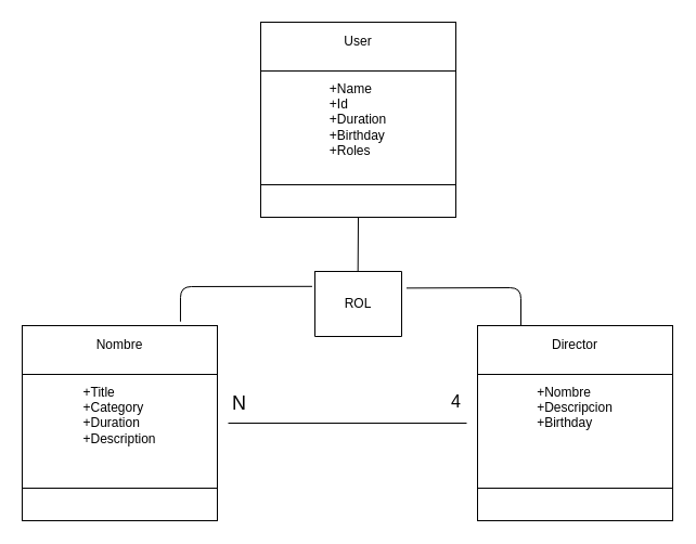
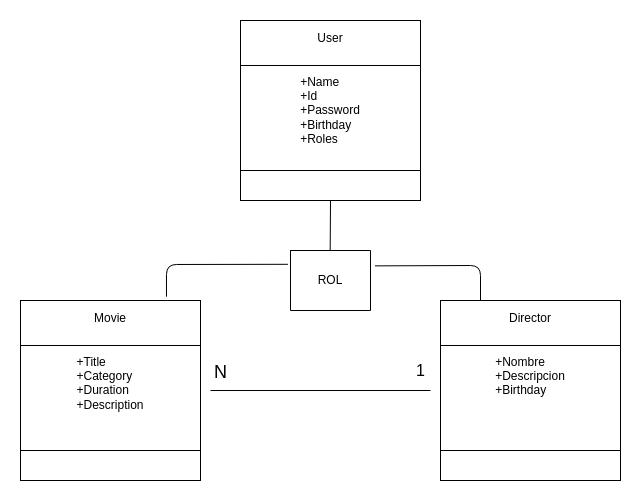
  <mxCell id="0" />
  <mxCell id="1" parent="0" />
  <mxCell id="2" value="" style="endArrow=none;html=1;" parent="1" edge="1"><mxGeometry width="50" height="50" relative="1" as="geometry"><mxPoint x="250" y="90" as="sourcePoint" /><mxPoint x="250" y="90" as="targetPoint" /></mxGeometry></mxCell>
- <mxCell id="3" value="&lt;div style=&quot;&quot;&gt;&lt;span style=&quot;background-color: initial;&quot;&gt;User&lt;/span&gt;&lt;/div&gt;&lt;div style=&quot;&quot;&gt;&lt;br&gt;&lt;/div&gt;&lt;div style=&quot;&quot;&gt;&lt;br&gt;&lt;/div&gt;&lt;div style=&quot;text-align: justify;&quot;&gt;&lt;span style=&quot;background-color: initial;&quot;&gt;+Name&lt;/span&gt;&lt;/div&gt;&lt;div style=&quot;text-align: justify;&quot;&gt;&lt;span style=&quot;background-color: initial;&quot;&gt;+Id&lt;/span&gt;&lt;/div&gt;&lt;div style=&quot;text-align: justify;&quot;&gt;&lt;span style=&quot;background-color: initial;&quot;&gt;+Duration&lt;/span&gt;&lt;/div&gt;&lt;div style=&quot;text-align: justify;&quot;&gt;&lt;span style=&quot;background-color: initial;&quot;&gt;+Birthday&lt;/span&gt;&lt;/div&gt;&lt;div style=&quot;text-align: justify;&quot;&gt;&lt;span style=&quot;background-color: initial;&quot;&gt;+Roles&lt;/span&gt;&lt;/div&gt;&lt;div style=&quot;text-align: justify;&quot;&gt;&lt;br&gt;&lt;/div&gt;&lt;div style=&quot;text-align: justify;&quot;&gt;&lt;br&gt;&lt;/div&gt;&lt;div style=&quot;&quot;&gt;&lt;br&gt;&lt;/div&gt;" style="whiteSpace=wrap;html=1;aspect=fixed;" parent="1" vertex="1"><mxGeometry x="240" y="20" width="180" height="180" as="geometry" /></mxCell>
+ <mxCell id="3" value="&lt;div style=&quot;&quot;&gt;&lt;span style=&quot;background-color: initial;&quot;&gt;User&lt;/span&gt;&lt;/div&gt;&lt;div style=&quot;&quot;&gt;&lt;br&gt;&lt;/div&gt;&lt;div style=&quot;&quot;&gt;&lt;br&gt;&lt;/div&gt;&lt;div style=&quot;text-align: justify;&quot;&gt;&lt;span style=&quot;background-color: initial;&quot;&gt;+Name&lt;/span&gt;&lt;/div&gt;&lt;div style=&quot;text-align: justify;&quot;&gt;&lt;span style=&quot;background-color: initial;&quot;&gt;+Id&lt;/span&gt;&lt;/div&gt;&lt;div style=&quot;text-align: justify;&quot;&gt;&lt;span style=&quot;background-color: initial;&quot;&gt;+Password&lt;/span&gt;&lt;/div&gt;&lt;div style=&quot;text-align: justify;&quot;&gt;&lt;span style=&quot;background-color: initial;&quot;&gt;+Birthday&lt;/span&gt;&lt;/div&gt;&lt;div style=&quot;text-align: justify;&quot;&gt;&lt;span style=&quot;background-color: initial;&quot;&gt;+Roles&lt;/span&gt;&lt;/div&gt;&lt;div style=&quot;text-align: justify;&quot;&gt;&lt;br&gt;&lt;/div&gt;&lt;div style=&quot;text-align: justify;&quot;&gt;&lt;br&gt;&lt;/div&gt;&lt;div style=&quot;&quot;&gt;&lt;br&gt;&lt;/div&gt;" style="whiteSpace=wrap;html=1;aspect=fixed;" parent="1" vertex="1"><mxGeometry x="240" y="20" width="180" height="180" as="geometry" /></mxCell>
  <mxCell id="4" value="" style="endArrow=none;html=1;entryX=1;entryY=0.25;entryDx=0;entryDy=0;exitX=0;exitY=0.25;exitDx=0;exitDy=0;" parent="1" source="3" target="3" edge="1"><mxGeometry width="50" height="50" relative="1" as="geometry"><mxPoint x="240" y="60" as="sourcePoint" /><mxPoint x="310" y="60" as="targetPoint" /></mxGeometry></mxCell>
  <mxCell id="5" value="" style="endArrow=none;html=1;entryX=1;entryY=0.25;entryDx=0;entryDy=0;exitX=0;exitY=0.25;exitDx=0;exitDy=0;" parent="1" edge="1"><mxGeometry width="50" height="50" relative="1" as="geometry"><mxPoint x="240" y="170" as="sourcePoint" /><mxPoint x="420" y="170" as="targetPoint" /></mxGeometry></mxCell>
- <mxCell id="6" value="&lt;div style=&quot;&quot;&gt;Nombre&lt;/div&gt;&lt;div style=&quot;&quot;&gt;&lt;br&gt;&lt;/div&gt;&lt;div style=&quot;text-align: justify;&quot;&gt;&lt;span style=&quot;background-color: initial;&quot;&gt;&lt;br&gt;&lt;/span&gt;&lt;/div&gt;&lt;div style=&quot;text-align: justify;&quot;&gt;&lt;span style=&quot;background-color: initial;&quot;&gt;+Title&lt;/span&gt;&lt;/div&gt;&lt;div style=&quot;text-align: justify;&quot;&gt;&lt;span style=&quot;background-color: initial;&quot;&gt;+Category&lt;/span&gt;&lt;/div&gt;&lt;div style=&quot;text-align: justify;&quot;&gt;&lt;span style=&quot;background-color: initial;&quot;&gt;+Duration&lt;/span&gt;&lt;/div&gt;&lt;div style=&quot;text-align: justify;&quot;&gt;&lt;span style=&quot;background-color: initial;&quot;&gt;+Description&lt;/span&gt;&lt;/div&gt;&lt;div style=&quot;text-align: justify;&quot;&gt;&lt;br&gt;&lt;/div&gt;&lt;div style=&quot;text-align: justify;&quot;&gt;&lt;br&gt;&lt;/div&gt;&lt;div style=&quot;text-align: justify;&quot;&gt;&lt;br&gt;&lt;/div&gt;&lt;div style=&quot;&quot;&gt;&lt;br&gt;&lt;/div&gt;" style="whiteSpace=wrap;html=1;aspect=fixed;" parent="1" vertex="1"><mxGeometry x="20" y="300" width="180" height="180" as="geometry" /></mxCell>
+ <mxCell id="6" value="&lt;div style=&quot;&quot;&gt;Movie&lt;/div&gt;&lt;div style=&quot;&quot;&gt;&lt;br&gt;&lt;/div&gt;&lt;div style=&quot;text-align: justify;&quot;&gt;&lt;span style=&quot;background-color: initial;&quot;&gt;&lt;br&gt;&lt;/span&gt;&lt;/div&gt;&lt;div style=&quot;text-align: justify;&quot;&gt;&lt;span style=&quot;background-color: initial;&quot;&gt;+Title&lt;/span&gt;&lt;/div&gt;&lt;div style=&quot;text-align: justify;&quot;&gt;&lt;span style=&quot;background-color: initial;&quot;&gt;+Category&lt;/span&gt;&lt;/div&gt;&lt;div style=&quot;text-align: justify;&quot;&gt;&lt;span style=&quot;background-color: initial;&quot;&gt;+Duration&lt;/span&gt;&lt;/div&gt;&lt;div style=&quot;text-align: justify;&quot;&gt;&lt;span style=&quot;background-color: initial;&quot;&gt;+Description&lt;/span&gt;&lt;/div&gt;&lt;div style=&quot;text-align: justify;&quot;&gt;&lt;br&gt;&lt;/div&gt;&lt;div style=&quot;text-align: justify;&quot;&gt;&lt;br&gt;&lt;/div&gt;&lt;div style=&quot;text-align: justify;&quot;&gt;&lt;br&gt;&lt;/div&gt;&lt;div style=&quot;&quot;&gt;&lt;br&gt;&lt;/div&gt;" style="whiteSpace=wrap;html=1;aspect=fixed;" parent="1" vertex="1"><mxGeometry x="20" y="300" width="180" height="180" as="geometry" /></mxCell>
  <mxCell id="7" value="" style="endArrow=none;html=1;entryX=1;entryY=0.25;entryDx=0;entryDy=0;exitX=0;exitY=0.25;exitDx=0;exitDy=0;" parent="1" source="6" target="6" edge="1"><mxGeometry width="50" height="50" relative="1" as="geometry"><mxPoint x="20" y="340" as="sourcePoint" /><mxPoint x="90" y="340" as="targetPoint" /></mxGeometry></mxCell>
  <mxCell id="8" value="" style="endArrow=none;html=1;entryX=1;entryY=0.25;entryDx=0;entryDy=0;exitX=0;exitY=0.25;exitDx=0;exitDy=0;" parent="1" edge="1"><mxGeometry width="50" height="50" relative="1" as="geometry"><mxPoint x="20" y="450" as="sourcePoint" /><mxPoint x="200" y="450" as="targetPoint" /></mxGeometry></mxCell>
  <mxCell id="9" value="&lt;div style=&quot;&quot;&gt;Director&lt;/div&gt;&lt;div style=&quot;&quot;&gt;&lt;br&gt;&lt;/div&gt;&lt;div style=&quot;text-align: justify;&quot;&gt;&lt;span style=&quot;background-color: initial;&quot;&gt;&lt;br&gt;&lt;/span&gt;&lt;/div&gt;&lt;div style=&quot;text-align: justify;&quot;&gt;&lt;span style=&quot;background-color: initial;&quot;&gt;+Nombre&lt;/span&gt;&lt;/div&gt;&lt;div style=&quot;text-align: justify;&quot;&gt;&lt;span style=&quot;background-color: initial;&quot;&gt;+Descripcion&lt;/span&gt;&lt;/div&gt;&lt;div style=&quot;text-align: justify;&quot;&gt;&lt;span style=&quot;background-color: initial;&quot;&gt;+Birthday&lt;/span&gt;&lt;/div&gt;&lt;div style=&quot;text-align: justify;&quot;&gt;&lt;br&gt;&lt;/div&gt;&lt;div style=&quot;text-align: justify;&quot;&gt;&lt;br&gt;&lt;/div&gt;&lt;div style=&quot;text-align: justify;&quot;&gt;&lt;br&gt;&lt;/div&gt;&lt;div style=&quot;text-align: justify;&quot;&gt;&lt;br&gt;&lt;/div&gt;&lt;div style=&quot;&quot;&gt;&lt;br&gt;&lt;/div&gt;" style="whiteSpace=wrap;html=1;aspect=fixed;" parent="1" vertex="1"><mxGeometry x="440" y="300" width="180" height="180" as="geometry" /></mxCell>
  <mxCell id="10" value="" style="endArrow=none;html=1;entryX=1;entryY=0.25;entryDx=0;entryDy=0;exitX=0;exitY=0.25;exitDx=0;exitDy=0;" parent="1" source="9" target="9" edge="1"><mxGeometry width="50" height="50" relative="1" as="geometry"><mxPoint x="440" y="340" as="sourcePoint" /><mxPoint x="510" y="340" as="targetPoint" /></mxGeometry></mxCell>
  <mxCell id="11" value="" style="endArrow=none;html=1;entryX=1;entryY=0.25;entryDx=0;entryDy=0;exitX=0;exitY=0.25;exitDx=0;exitDy=0;" parent="1" edge="1"><mxGeometry width="50" height="50" relative="1" as="geometry"><mxPoint x="440" y="450" as="sourcePoint" /><mxPoint x="620" y="450" as="targetPoint" /></mxGeometry></mxCell>
  <mxCell id="12" value="" style="endArrow=none;html=1;entryX=1.056;entryY=0.256;entryDx=0;entryDy=0;entryPerimeter=0;" parent="1" edge="1" target="18"><mxGeometry width="50" height="50" relative="1" as="geometry"><mxPoint x="480" y="300" as="sourcePoint" /><mxPoint x="390" y="270" as="targetPoint" /><Array as="points"><mxPoint x="480" y="265" /></Array></mxGeometry></mxCell>
  <mxCell id="13" value="" style="endArrow=classic;html=1;fontSize=18;" parent="1" edge="1"><mxGeometry width="50" height="50" relative="1" as="geometry"><mxPoint x="290" y="400" as="sourcePoint" /><mxPoint x="290" y="400" as="targetPoint" /></mxGeometry></mxCell>
- <mxCell id="14" value="4" style="text;strokeColor=none;fillColor=none;html=1;fontSize=16;fontStyle=0;verticalAlign=middle;align=center;spacing=2;" parent="1" vertex="1"><mxGeometry x="390" y="360" width="60" height="20" as="geometry" /></mxCell>
+ <mxCell id="14" value="1" style="text;strokeColor=none;fillColor=none;html=1;fontSize=16;fontStyle=0;verticalAlign=middle;align=center;spacing=2;" parent="1" vertex="1"><mxGeometry x="390" y="360" width="60" height="20" as="geometry" /></mxCell>
  <mxCell id="15" value="&lt;font style=&quot;font-size: 18px;&quot;&gt;N&lt;/font&gt;" style="text;strokeColor=none;fillColor=none;html=1;fontSize=24;fontStyle=0;verticalAlign=middle;align=center;" parent="1" vertex="1"><mxGeometry x="200" y="365" width="40" height="10" as="geometry" /></mxCell>
  <mxCell id="16" value="" style="endArrow=none;html=1;" edge="1" parent="1"><mxGeometry width="50" height="50" relative="1" as="geometry"><mxPoint x="430" y="390" as="sourcePoint" /><mxPoint x="210" y="390" as="targetPoint" /></mxGeometry></mxCell>
  <mxCell id="17" value="" style="shape=table;startSize=0;container=1;collapsible=0;childLayout=tableLayout;" vertex="1" parent="1"><mxGeometry x="290" y="250" width="80" height="60" as="geometry" /></mxCell>
  <mxCell id="18" value="" style="shape=tableRow;horizontal=0;startSize=0;swimlaneHead=0;swimlaneBody=0;top=0;left=0;bottom=0;right=0;collapsible=0;dropTarget=0;fillColor=none;points=[[0,0.5],[1,0.5]];portConstraint=eastwest;" vertex="1" parent="17"><mxGeometry width="80" height="60" as="geometry" /></mxCell>
  <mxCell id="19" value="ROL" style="shape=partialRectangle;html=1;whiteSpace=wrap;connectable=0;overflow=hidden;fillColor=none;top=0;left=0;bottom=0;right=0;pointerEvents=1;" vertex="1" parent="18"><mxGeometry width="80" height="60" as="geometry"><mxRectangle width="80" height="60" as="alternateBounds" /></mxGeometry></mxCell>
  <mxCell id="20" value="" style="endArrow=none;html=1;entryX=0.811;entryY=-0.021;entryDx=0;entryDy=0;entryPerimeter=0;exitX=-0.032;exitY=0.23;exitDx=0;exitDy=0;exitPerimeter=0;" edge="1" parent="1" source="18" target="6"><mxGeometry width="50" height="50" relative="1" as="geometry"><mxPoint x="280" y="270" as="sourcePoint" /><mxPoint x="160" y="290" as="targetPoint" /><Array as="points"><mxPoint x="166" y="264" /></Array></mxGeometry></mxCell>
  <mxCell id="21" value="" style="endArrow=none;html=1;exitX=0.496;exitY=-0.008;exitDx=0;exitDy=0;exitPerimeter=0;entryX=0.5;entryY=1;entryDx=0;entryDy=0;" edge="1" parent="1" source="18" target="3"><mxGeometry width="50" height="50" relative="1" as="geometry"><mxPoint x="400" y="220" as="sourcePoint" /><mxPoint x="330" y="210" as="targetPoint" /></mxGeometry></mxCell>
